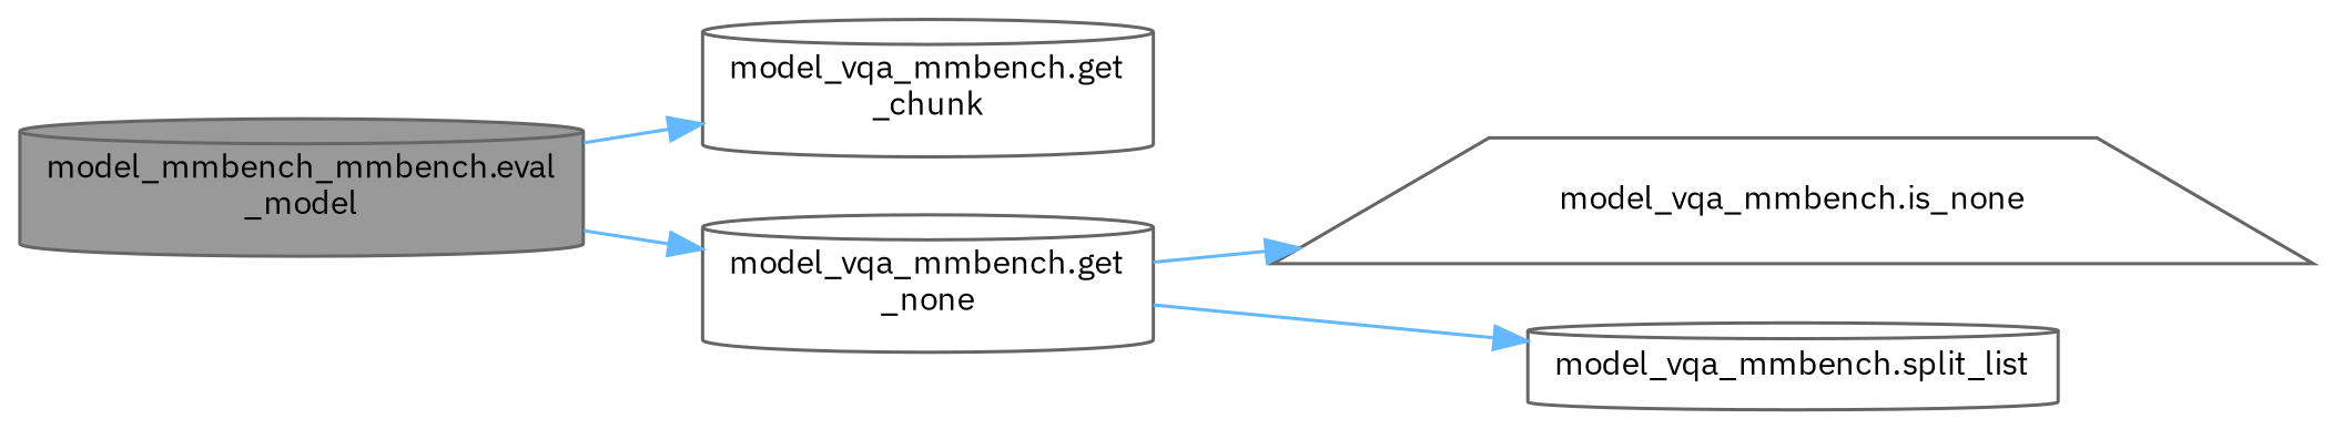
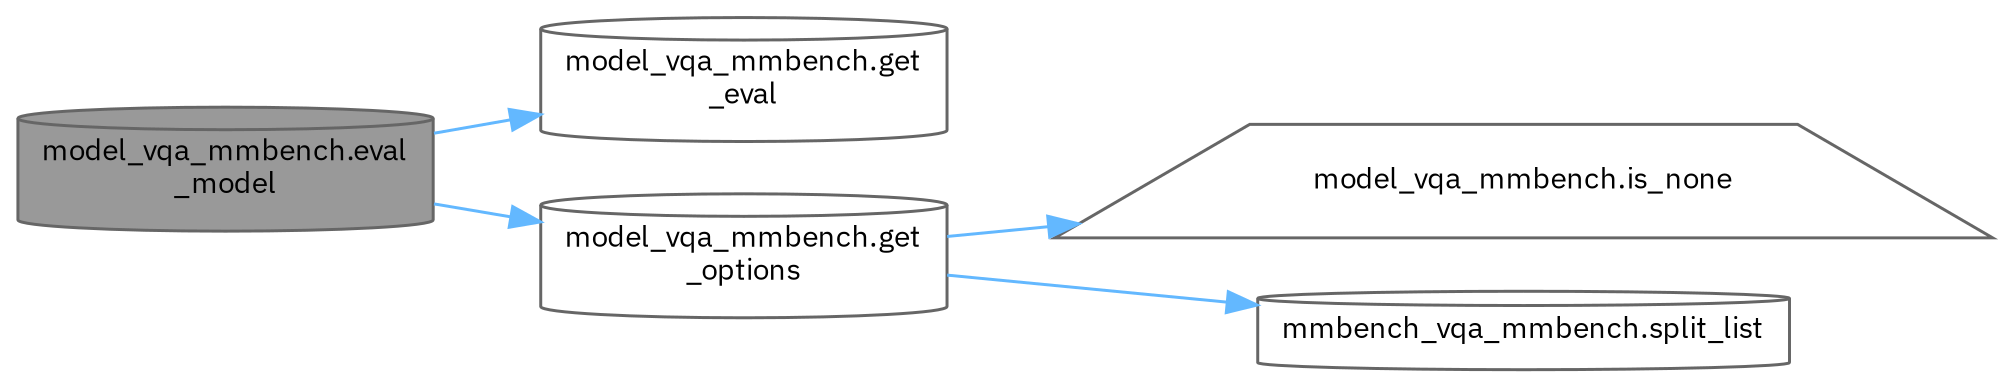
  digraph {
    fontname="IBM Plex Sans"
    rankdir=LR
    node [color=grey40 fillcolor=white fontname="IBM Plex Sans" fontsize=10 shape=cylinder style=filled]
    edge [color=steelblue1 fontname="IBM Plex Sans" fontsize=10 labelfontname=Helvetica labelfontsize=10 style=solid]
-   n1 [color=gray40 fillcolor=grey60 fontcolor=black height=0.2 label="model_mmbench_mmbench.eval\l_model" width=0.4]
-   n2 [height=0.2 label="model_vqa_mmbench.get\l_chunk" width=0.4]
-   n3 [height=0.2 label="model_vqa_mmbench.get\l_none" width=0.4]
+   n1 [color=gray40 fillcolor=grey60 fontcolor=black height=0.2 label="model_vqa_mmbench.eval\l_model" width=0.4]
+   n2 [height=0.2 label="model_vqa_mmbench.get\l_eval" width=0.4]
+   n3 [height=0.2 label="model_vqa_mmbench.get\l_options" width=0.4]
    n4 [height=0.2 label="model_vqa_mmbench.is_none" shape=trapezium width=0.4]
-   n5 [height=0.2 label="model_vqa_mmbench.split_list" width=0.4]
+   n5 [height=0.2 label="mmbench_vqa_mmbench.split_list" width=0.4]
    n1 -> n2
    n1 -> n3
    n3 -> n4
    n3 -> n5
  }
